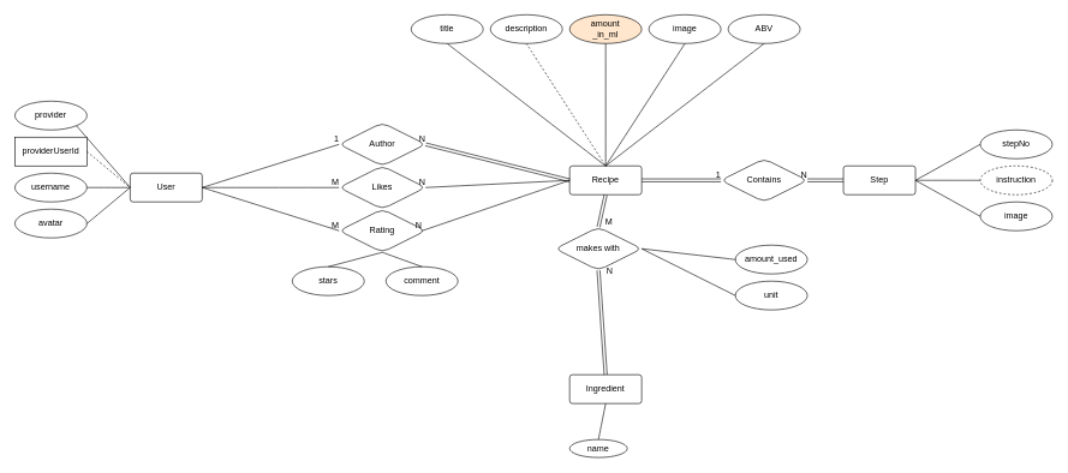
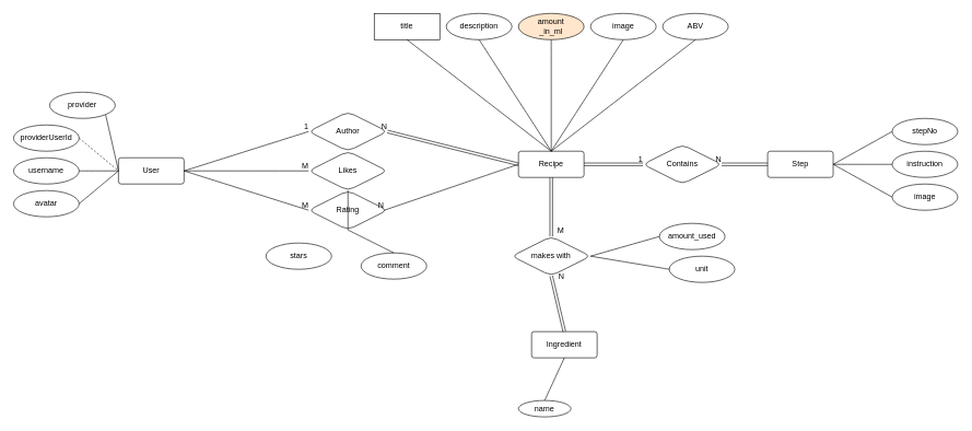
  <mxCell id="0" />
  <mxCell id="1" parent="0" />
  <mxCell id="2" value="Recipe" style="rounded=1;arcSize=10;whiteSpace=wrap;html=1;align=center;" parent="1" vertex="1"><mxGeometry x="790" y="230" width="100" height="40" as="geometry" /></mxCell>
- <mxCell id="3" value="&lt;div&gt;title&lt;/div&gt;" style="ellipse;whiteSpace=wrap;html=1;align=center;rounded=1;" parent="1" vertex="1"><mxGeometry x="570" y="20" width="100" height="40" as="geometry" /></mxCell>
+ <mxCell id="3" value="&lt;div&gt;title&lt;/div&gt;" style="whiteSpace=wrap;html=1;align=center;rounded=0;" parent="1" vertex="1"><mxGeometry x="570" y="20" width="100" height="40" as="geometry" /></mxCell>
  <mxCell id="4" value="" style="endArrow=none;html=1;rounded=0;curved=1;exitX=0.5;exitY=1;exitDx=0;exitDy=0;entryX=0.5;entryY=0;entryDx=0;entryDy=0;" parent="1" source="3" target="2" edge="1"><mxGeometry relative="1" as="geometry"><mxPoint x="720" y="300" as="sourcePoint" /><mxPoint x="860" y="190" as="targetPoint" /></mxGeometry></mxCell>
  <mxCell id="5" value="User" style="rounded=1;arcSize=10;whiteSpace=wrap;html=1;align=center;" parent="1" vertex="1"><mxGeometry x="180" y="240" width="100" height="40" as="geometry" /></mxCell>
- <mxCell id="6" value="&lt;div&gt;Ingredient&lt;/div&gt;" style="rounded=1;arcSize=10;whiteSpace=wrap;html=1;align=center;" parent="1" vertex="1"><mxGeometry x="790" y="520" width="100" height="40" as="geometry" /></mxCell>
+ <mxCell id="6" value="&lt;div&gt;Ingredient&lt;/div&gt;" style="rounded=1;arcSize=10;whiteSpace=wrap;html=1;align=center;" parent="1" vertex="1"><mxGeometry x="810" y="505" width="100" height="40" as="geometry" /></mxCell>
  <mxCell id="7" value="&lt;div&gt;Step&lt;/div&gt;" style="rounded=1;arcSize=10;whiteSpace=wrap;html=1;align=center;" parent="1" vertex="1"><mxGeometry x="1170" y="230" width="100" height="40" as="geometry" /></mxCell>
  <mxCell id="8" value="Author" style="shape=rhombus;perimeter=rhombusPerimeter;whiteSpace=wrap;html=1;align=center;rounded=1;" parent="1" vertex="1"><mxGeometry x="470" y="170" width="120" height="60" as="geometry" /></mxCell>
  <mxCell id="9" value="" style="shape=link;html=1;rounded=0;curved=1;entryX=1;entryY=0.5;entryDx=0;entryDy=0;exitX=0;exitY=0.5;exitDx=0;exitDy=0;" parent="1" source="2" target="8" edge="1"><mxGeometry relative="1" as="geometry"><mxPoint x="610" y="250" as="sourcePoint" /><mxPoint x="770" y="250" as="targetPoint" /></mxGeometry></mxCell>
  <mxCell id="10" value="N" style="resizable=0;html=1;align=right;verticalAlign=bottom;rounded=1;" parent="9" connectable="0" vertex="1"><mxGeometry x="1" relative="1" as="geometry" /></mxCell>
  <mxCell id="11" value="" style="endArrow=none;html=1;rounded=0;curved=1;exitX=1;exitY=0.5;exitDx=0;exitDy=0;entryX=0;entryY=0.5;entryDx=0;entryDy=0;" parent="1" source="5" target="8" edge="1"><mxGeometry relative="1" as="geometry"><mxPoint x="350" y="260" as="sourcePoint" /><mxPoint x="340" y="290" as="targetPoint" /></mxGeometry></mxCell>
  <mxCell id="12" value="1" style="resizable=0;html=1;align=right;verticalAlign=bottom;rounded=1;" parent="11" connectable="0" vertex="1"><mxGeometry x="1" relative="1" as="geometry" /></mxCell>
  <mxCell id="13" value="Likes" style="shape=rhombus;perimeter=rhombusPerimeter;whiteSpace=wrap;html=1;align=center;rounded=1;" parent="1" vertex="1"><mxGeometry x="470" y="230" width="120" height="60" as="geometry" /></mxCell>
- <mxCell id="14" value="" style="endArrow=none;html=1;rounded=0;curved=1;entryX=1;entryY=0.5;entryDx=0;entryDy=0;exitX=0;exitY=0.5;exitDx=0;exitDy=0;" parent="1" source="2" target="13" edge="1"><mxGeometry relative="1" as="geometry"><mxPoint x="610" y="250" as="sourcePoint" /><mxPoint x="770" y="250" as="targetPoint" /></mxGeometry></mxCell>
- <mxCell id="15" value="N" style="resizable=0;html=1;align=right;verticalAlign=bottom;rounded=1;" parent="14" connectable="0" vertex="1"><mxGeometry x="1" relative="1" as="geometry" /></mxCell>
  <mxCell id="16" value="" style="endArrow=none;html=1;rounded=0;curved=1;exitX=1;exitY=0.5;exitDx=0;exitDy=0;entryX=0;entryY=0.5;entryDx=0;entryDy=0;" parent="1" source="5" target="13" edge="1"><mxGeometry relative="1" as="geometry"><mxPoint x="350" y="260" as="sourcePoint" /><mxPoint x="510" y="260" as="targetPoint" /></mxGeometry></mxCell>
  <mxCell id="17" value="M" style="resizable=0;html=1;align=right;verticalAlign=bottom;rounded=1;" parent="16" connectable="0" vertex="1"><mxGeometry x="1" relative="1" as="geometry" /></mxCell>
- <mxCell id="18" value="makes with" style="shape=rhombus;perimeter=rhombusPerimeter;whiteSpace=wrap;html=1;align=center;rounded=1;" parent="1" vertex="1"><mxGeometry x="770" y="315" width="120" height="60" as="geometry" /></mxCell>
+ <mxCell id="18" value="makes with" style="shape=rhombus;perimeter=rhombusPerimeter;whiteSpace=wrap;html=1;align=center;rounded=1;" parent="1" vertex="1"><mxGeometry x="780" y="360" width="120" height="60" as="geometry" /></mxCell>
  <mxCell id="19" value="" style="shape=link;html=1;rounded=0;curved=1;entryX=0.5;entryY=0;entryDx=0;entryDy=0;exitX=0.5;exitY=1;exitDx=0;exitDy=0;" parent="1" source="2" target="18" edge="1"><mxGeometry relative="1" as="geometry"><mxPoint x="770" y="250" as="sourcePoint" /><mxPoint x="930" y="250" as="targetPoint" /></mxGeometry></mxCell>
  <mxCell id="20" value="M" style="resizable=0;html=1;align=right;verticalAlign=bottom;rounded=1;" parent="19" connectable="0" vertex="1"><mxGeometry x="1" relative="1" as="geometry"><mxPoint x="20" as="offset" /></mxGeometry></mxCell>
  <mxCell id="21" value="" style="shape=link;html=1;rounded=0;curved=1;entryX=0.5;entryY=1;entryDx=0;entryDy=0;exitX=0.5;exitY=0;exitDx=0;exitDy=0;" parent="1" source="6" target="18" edge="1"><mxGeometry relative="1" as="geometry"><mxPoint x="770" y="250" as="sourcePoint" /><mxPoint x="930" y="250" as="targetPoint" /></mxGeometry></mxCell>
  <mxCell id="22" value="N" style="resizable=0;html=1;align=right;verticalAlign=bottom;rounded=1;" parent="21" connectable="0" vertex="1"><mxGeometry x="1" relative="1" as="geometry"><mxPoint x="20" y="10" as="offset" /></mxGeometry></mxCell>
- <mxCell id="23" value="Contains" style="shape=rhombus;perimeter=rhombusPerimeter;whiteSpace=wrap;html=1;align=center;rounded=1;" parent="1" vertex="1"><mxGeometry x="1000" y="220" width="120" height="60" as="geometry" /></mxCell>
+ <mxCell id="23" value="Contains" style="shape=rhombus;perimeter=rhombusPerimeter;whiteSpace=wrap;html=1;align=center;rounded=1;" parent="1" vertex="1"><mxGeometry x="980" y="220" width="120" height="60" as="geometry" /></mxCell>
  <mxCell id="24" value="" style="shape=link;html=1;rounded=0;curved=1;entryX=0;entryY=0.5;entryDx=0;entryDy=0;exitX=1;exitY=0.5;exitDx=0;exitDy=0;" parent="1" source="2" target="23" edge="1"><mxGeometry relative="1" as="geometry"><mxPoint x="800" y="280" as="sourcePoint" /><mxPoint x="960" y="280" as="targetPoint" /></mxGeometry></mxCell>
  <mxCell id="25" value="1" style="resizable=0;html=1;align=right;verticalAlign=bottom;rounded=1;" parent="24" connectable="0" vertex="1"><mxGeometry x="1" relative="1" as="geometry" /></mxCell>
  <mxCell id="26" value="" style="shape=link;html=1;rounded=0;curved=1;entryX=1;entryY=0.5;entryDx=0;entryDy=0;exitX=0;exitY=0.5;exitDx=0;exitDy=0;" parent="1" source="7" target="23" edge="1"><mxGeometry relative="1" as="geometry"><mxPoint x="1010" y="290" as="sourcePoint" /><mxPoint x="1110" y="280" as="targetPoint" /></mxGeometry></mxCell>
  <mxCell id="27" value="N" style="resizable=0;html=1;align=right;verticalAlign=bottom;rounded=1;" parent="26" connectable="0" vertex="1"><mxGeometry x="1" relative="1" as="geometry" /></mxCell>
  <mxCell id="28" value="Rating" style="shape=rhombus;perimeter=rhombusPerimeter;whiteSpace=wrap;html=1;align=center;rounded=1;" parent="1" vertex="1"><mxGeometry x="470" y="290" width="120" height="60" as="geometry" /></mxCell>
  <mxCell id="29" value="" style="endArrow=none;html=1;rounded=0;curved=1;exitX=1;exitY=0.5;exitDx=0;exitDy=0;entryX=0;entryY=0.5;entryDx=0;entryDy=0;" parent="1" source="5" target="28" edge="1"><mxGeometry relative="1" as="geometry"><mxPoint x="290" y="270" as="sourcePoint" /><mxPoint x="360" y="270" as="targetPoint" /></mxGeometry></mxCell>
  <mxCell id="30" value="M" style="resizable=0;html=1;align=right;verticalAlign=bottom;rounded=1;" parent="29" connectable="0" vertex="1"><mxGeometry x="1" relative="1" as="geometry" /></mxCell>
  <mxCell id="31" value="" style="endArrow=none;html=1;rounded=0;curved=1;entryX=0.957;entryY=0.503;entryDx=0;entryDy=0;entryPerimeter=0;exitX=0;exitY=0.5;exitDx=0;exitDy=0;" parent="1" source="2" target="28" edge="1"><mxGeometry relative="1" as="geometry"><mxPoint x="750" y="300" as="sourcePoint" /><mxPoint x="740" y="260" as="targetPoint" /></mxGeometry></mxCell>
  <mxCell id="32" value="N" style="resizable=0;html=1;align=right;verticalAlign=bottom;rounded=1;" parent="31" connectable="0" vertex="1"><mxGeometry x="1" relative="1" as="geometry" /></mxCell>
  <mxCell id="33" value="&lt;div&gt;stars&lt;/div&gt;" style="ellipse;whiteSpace=wrap;html=1;align=center;rounded=1;" parent="1" vertex="1"><mxGeometry x="405" y="370" width="100" height="40" as="geometry" /></mxCell>
- <mxCell id="34" value="" style="endArrow=none;html=1;rounded=0;curved=1;exitX=0.5;exitY=1;exitDx=0;exitDy=0;entryX=0.5;entryY=0;entryDx=0;entryDy=0;" parent="1" source="28" target="33" edge="1"><mxGeometry relative="1" as="geometry"><mxPoint x="660" y="280" as="sourcePoint" /><mxPoint x="820" y="280" as="targetPoint" /></mxGeometry></mxCell>
+ <mxCell id="34" value="" style="endArrow=none;html=1;rounded=0;curved=1;exitX=0.5;exitY=1;exitDx=0;exitDy=0;" parent="1" source="28" target="13" edge="1"><mxGeometry relative="1" as="geometry"><mxPoint x="660" y="280" as="sourcePoint" /><mxPoint x="820" y="280" as="targetPoint" /></mxGeometry></mxCell>
  <mxCell id="35" value="&lt;div&gt;amount&lt;/div&gt;_in_ml" style="ellipse;whiteSpace=wrap;html=1;align=center;rounded=1;fillColor=#ffe6cc;" parent="1" vertex="1"><mxGeometry x="790" y="20" width="100" height="40" as="geometry" /></mxCell>
  <mxCell id="36" value="" style="endArrow=none;html=1;rounded=0;curved=1;exitX=0.5;exitY=1;exitDx=0;exitDy=0;entryX=0.5;entryY=0;entryDx=0;entryDy=0;" parent="1" source="35" target="2" edge="1"><mxGeometry relative="1" as="geometry"><mxPoint x="800" y="250" as="sourcePoint" /><mxPoint x="960" y="250" as="targetPoint" /></mxGeometry></mxCell>
  <mxCell id="37" value="ABV" style="ellipse;whiteSpace=wrap;html=1;align=center;rounded=1;" parent="1" vertex="1"><mxGeometry x="1010" y="20" width="100" height="40" as="geometry" /></mxCell>
  <mxCell id="38" value="" style="endArrow=none;html=1;rounded=0;curved=1;exitX=0.5;exitY=1;exitDx=0;exitDy=0;entryX=0.5;entryY=0;entryDx=0;entryDy=0;" parent="1" source="37" target="2" edge="1"><mxGeometry relative="1" as="geometry"><mxPoint x="850" y="190" as="sourcePoint" /><mxPoint x="850" y="240" as="targetPoint" /></mxGeometry></mxCell>
- <mxCell id="39" value="provider" style="ellipse;whiteSpace=wrap;html=1;align=center;rounded=1;" parent="1" vertex="1"><mxGeometry x="20" y="140" width="100" height="40" as="geometry" /></mxCell>
+ <mxCell id="39" value="provider" style="ellipse;whiteSpace=wrap;html=1;align=center;rounded=1;" parent="1" vertex="1"><mxGeometry x="75" y="140" width="100" height="40" as="geometry" /></mxCell>
  <mxCell id="40" value="" style="endArrow=none;html=1;rounded=0;curved=1;exitX=1;exitY=1;exitDx=0;exitDy=0;entryX=0;entryY=0.5;entryDx=0;entryDy=0;" parent="1" source="39" target="5" edge="1"><mxGeometry relative="1" as="geometry"><mxPoint x="250" y="300" as="sourcePoint" /><mxPoint x="410" y="300" as="targetPoint" /></mxGeometry></mxCell>
- <mxCell id="41" value="providerUserId" style="whiteSpace=wrap;html=1;align=center;rounded=0;" parent="1" vertex="1"><mxGeometry x="20" y="190" width="100" height="40" as="geometry" /></mxCell>
+ <mxCell id="41" value="providerUserId" style="ellipse;whiteSpace=wrap;html=1;align=center;rounded=1;" parent="1" vertex="1"><mxGeometry x="20" y="190" width="100" height="40" as="geometry" /></mxCell>
  <mxCell id="42" value="" style="endArrow=none;html=1;rounded=0;curved=1;exitX=1;exitY=0.5;exitDx=0;exitDy=0;entryX=0;entryY=0.5;entryDx=0;entryDy=0;dashed=1;" parent="1" source="41" target="5" edge="1"><mxGeometry relative="1" as="geometry"><mxPoint x="115.233" y="204.191" as="sourcePoint" /><mxPoint x="190" y="270" as="targetPoint" /></mxGeometry></mxCell>
  <mxCell id="43" value="username" style="ellipse;whiteSpace=wrap;html=1;align=center;rounded=1;" parent="1" vertex="1"><mxGeometry x="20" y="240" width="100" height="40" as="geometry" /></mxCell>
  <mxCell id="44" value="" style="endArrow=none;html=1;rounded=0;curved=1;exitX=1;exitY=0.5;exitDx=0;exitDy=0;entryX=0;entryY=0.5;entryDx=0;entryDy=0;" parent="1" source="43" target="5" edge="1"><mxGeometry relative="1" as="geometry"><mxPoint x="130" y="240" as="sourcePoint" /><mxPoint x="190" y="270" as="targetPoint" /></mxGeometry></mxCell>
  <mxCell id="45" value="&lt;div&gt;description&lt;/div&gt;" style="ellipse;whiteSpace=wrap;html=1;align=center;rounded=1;" parent="1" vertex="1"><mxGeometry x="680" y="20" width="100" height="40" as="geometry" /></mxCell>
- <mxCell id="46" value="" style="endArrow=none;html=1;rounded=0;curved=1;exitX=0.5;exitY=1;exitDx=0;exitDy=0;entryX=0.5;entryY=0;entryDx=0;entryDy=0;dashed=1;" parent="1" source="45" target="2" edge="1"><mxGeometry relative="1" as="geometry"><mxPoint x="940" y="190" as="sourcePoint" /><mxPoint x="840" y="200" as="targetPoint" /></mxGeometry></mxCell>
+ <mxCell id="46" value="" style="endArrow=none;html=1;rounded=0;curved=1;exitX=0.5;exitY=1;exitDx=0;exitDy=0;entryX=0.5;entryY=0;entryDx=0;entryDy=0;" parent="1" source="45" target="2" edge="1"><mxGeometry relative="1" as="geometry"><mxPoint x="940" y="190" as="sourcePoint" /><mxPoint x="840" y="200" as="targetPoint" /></mxGeometry></mxCell>
  <mxCell id="47" value="&lt;div&gt;avatar&lt;/div&gt;" style="ellipse;whiteSpace=wrap;html=1;align=center;rounded=1;" parent="1" vertex="1"><mxGeometry x="20" y="290" width="100" height="40" as="geometry" /></mxCell>
  <mxCell id="48" value="" style="endArrow=none;html=1;rounded=0;curved=1;exitX=1;exitY=0.5;exitDx=0;exitDy=0;entryX=0;entryY=0.5;entryDx=0;entryDy=0;" parent="1" source="47" target="5" edge="1"><mxGeometry relative="1" as="geometry"><mxPoint x="130" y="270" as="sourcePoint" /><mxPoint x="190" y="270" as="targetPoint" /></mxGeometry></mxCell>
  <mxCell id="49" value="stepNo" style="ellipse;whiteSpace=wrap;html=1;align=center;rounded=1;" parent="1" vertex="1"><mxGeometry x="1360" y="180" width="100" height="40" as="geometry" /></mxCell>
  <mxCell id="50" value="" style="endArrow=none;html=1;rounded=0;curved=1;exitX=0;exitY=0.5;exitDx=0;exitDy=0;entryX=1;entryY=0.5;entryDx=0;entryDy=0;" parent="1" source="49" target="7" edge="1"><mxGeometry relative="1" as="geometry"><mxPoint x="1160" y="270" as="sourcePoint" /><mxPoint x="1320" y="270" as="targetPoint" /></mxGeometry></mxCell>
- <mxCell id="51" value="instruction" style="ellipse;whiteSpace=wrap;html=1;align=center;rounded=1;dashed=1;" parent="1" vertex="1"><mxGeometry x="1360" y="230" width="100" height="40" as="geometry" /></mxCell>
+ <mxCell id="51" value="instruction" style="ellipse;whiteSpace=wrap;html=1;align=center;rounded=1;" parent="1" vertex="1"><mxGeometry x="1360" y="230" width="100" height="40" as="geometry" /></mxCell>
  <mxCell id="52" value="" style="endArrow=none;html=1;rounded=0;curved=1;entryX=0;entryY=0.5;entryDx=0;entryDy=0;exitX=1;exitY=0.5;exitDx=0;exitDy=0;" parent="1" source="7" target="51" edge="1"><mxGeometry relative="1" as="geometry"><mxPoint x="1160" y="270" as="sourcePoint" /><mxPoint x="1320" y="270" as="targetPoint" /></mxGeometry></mxCell>
  <mxCell id="53" value="image" style="ellipse;whiteSpace=wrap;html=1;align=center;rounded=1;" parent="1" vertex="1"><mxGeometry x="900" y="20" width="100" height="40" as="geometry" /></mxCell>
  <mxCell id="54" value="" style="endArrow=none;html=1;rounded=0;curved=1;exitX=0.5;exitY=1;exitDx=0;exitDy=0;entryX=0.5;entryY=0;entryDx=0;entryDy=0;" parent="1" source="53" target="2" edge="1"><mxGeometry relative="1" as="geometry"><mxPoint x="1070" y="170" as="sourcePoint" /><mxPoint x="850" y="240" as="targetPoint" /></mxGeometry></mxCell>
  <mxCell id="55" value="image" style="ellipse;whiteSpace=wrap;html=1;align=center;rounded=1;" parent="1" vertex="1"><mxGeometry x="1360" y="280" width="100" height="40" as="geometry" /></mxCell>
  <mxCell id="56" value="" style="endArrow=none;html=1;rounded=0;curved=1;entryX=0;entryY=0.5;entryDx=0;entryDy=0;exitX=1;exitY=0.5;exitDx=0;exitDy=0;" parent="1" source="7" target="55" edge="1"><mxGeometry relative="1" as="geometry"><mxPoint x="1390" y="260" as="sourcePoint" /><mxPoint x="1480" y="260" as="targetPoint" /></mxGeometry></mxCell>
- <mxCell id="57" value="amount_used" style="ellipse;whiteSpace=wrap;html=1;align=center;rounded=1;" parent="1" vertex="1"><mxGeometry x="1020" y="340" width="100" height="40" as="geometry" /></mxCell>
+ <mxCell id="57" value="amount_used" style="ellipse;whiteSpace=wrap;html=1;align=center;rounded=1;" parent="1" vertex="1"><mxGeometry x="1005" y="340" width="100" height="40" as="geometry" /></mxCell>
  <mxCell id="58" value="" style="endArrow=none;html=1;rounded=0;curved=1;entryX=1;entryY=0.5;entryDx=0;entryDy=0;exitX=0;exitY=0.5;exitDx=0;exitDy=0;" parent="1" source="57" target="18" edge="1"><mxGeometry relative="1" as="geometry"><mxPoint x="915" y="550" as="sourcePoint" /><mxPoint x="905" y="590" as="targetPoint" /></mxGeometry></mxCell>
  <mxCell id="59" value="unit" style="ellipse;whiteSpace=wrap;html=1;align=center;rounded=1;" parent="1" vertex="1"><mxGeometry x="1020" y="390" width="100" height="40" as="geometry" /></mxCell>
  <mxCell id="60" value="" style="endArrow=none;html=1;rounded=0;curved=1;entryX=1;entryY=0.5;entryDx=0;entryDy=0;exitX=0;exitY=0.5;exitDx=0;exitDy=0;" parent="1" source="59" target="18" edge="1"><mxGeometry relative="1" as="geometry"><mxPoint x="915" y="600" as="sourcePoint" /><mxPoint x="900" y="440" as="targetPoint" /></mxGeometry></mxCell>
  <mxCell id="61" value="name" style="ellipse;whiteSpace=wrap;html=1;align=center;rounded=1;" parent="1" vertex="1"><mxGeometry x="790" y="610" width="80" height="25" as="geometry" /></mxCell>
  <mxCell id="62" value="" style="endArrow=none;html=1;rounded=0;curved=1;entryX=0.5;entryY=1;entryDx=0;entryDy=0;exitX=0.5;exitY=0;exitDx=0;exitDy=0;" parent="1" source="61" target="6" edge="1"><mxGeometry relative="1" as="geometry"><mxPoint x="615" y="820" as="sourcePoint" /><mxPoint x="600" y="610" as="targetPoint" /></mxGeometry></mxCell>
- <mxCell id="63" value="comment" style="ellipse;whiteSpace=wrap;html=1;align=center;rounded=1;" parent="1" vertex="1"><mxGeometry x="535" y="370" width="100" height="40" as="geometry" /></mxCell>
+ <mxCell id="63" value="comment" style="ellipse;whiteSpace=wrap;html=1;align=center;rounded=1;" parent="1" vertex="1"><mxGeometry x="550" y="385" width="100" height="40" as="geometry" /></mxCell>
  <mxCell id="64" value="" style="endArrow=none;html=1;rounded=0;curved=1;exitX=0.5;exitY=1;exitDx=0;exitDy=0;entryX=0.5;entryY=0;entryDx=0;entryDy=0;" parent="1" source="28" target="63" edge="1"><mxGeometry relative="1" as="geometry"><mxPoint x="540" y="360" as="sourcePoint" /><mxPoint x="490" y="380" as="targetPoint" /></mxGeometry></mxCell>
